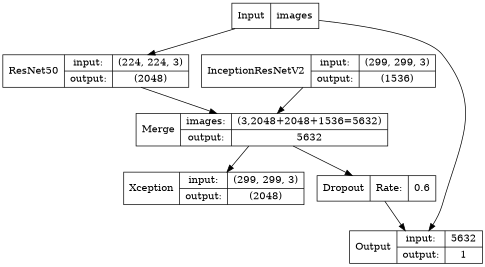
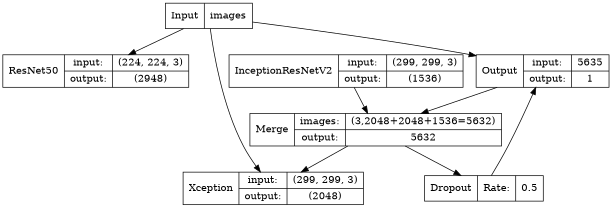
  digraph {
    node [shape=record]
    n1 [label="Input|images"]
-   n2 [label="ResNet50|{input:|output:}|{(224, 224, 3)|(2048)}"]
+   n2 [label="ResNet50|{input:|output:}|{(224, 224, 3)|(2948)}"]
    n3 [label="Xception|{input:|output:}|{(299, 299, 3)|(2048)}"]
-   n4 [label="Output|{input:|output:}|{5632|1}"]
+   n4 [label="Output|{input:|output:}|{5635|1}"]
    n5 [label="Merge|{images:|output:}|{(3,2048+2048+1536=5632)|5632}"]
    n6 [label="InceptionResNetV2|{input:|output:}|{(299, 299, 3)|(1536)}"]
-   n7 [label="Dropout|Rate:|0.6"]
+   n7 [label="Dropout|Rate:|0.5"]
    n1 -> n2
+   n1 -> n3
    n1 -> n4
-   n2 -> n5
+   n4 -> n5
    n5 -> n3
    n5 -> n7
    n6 -> n5
    n7 -> n4
  }
